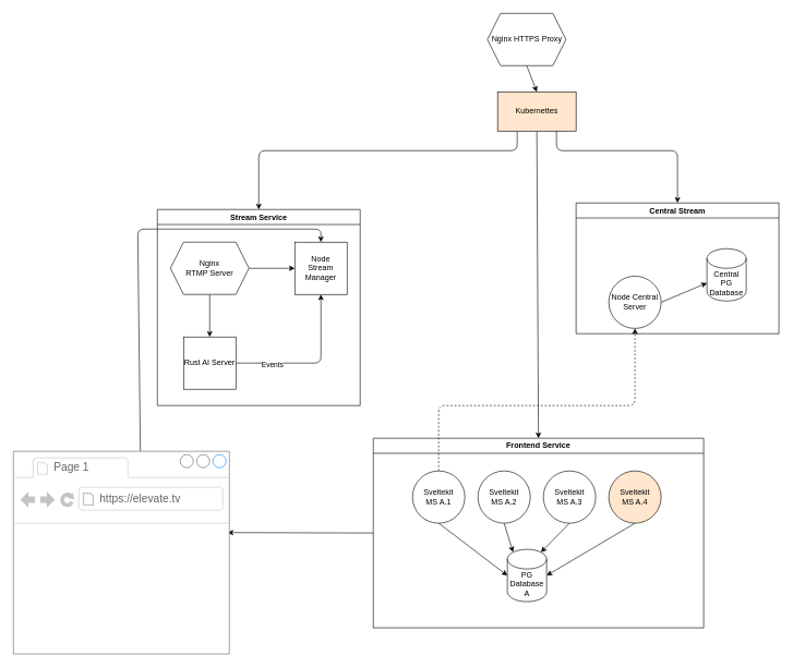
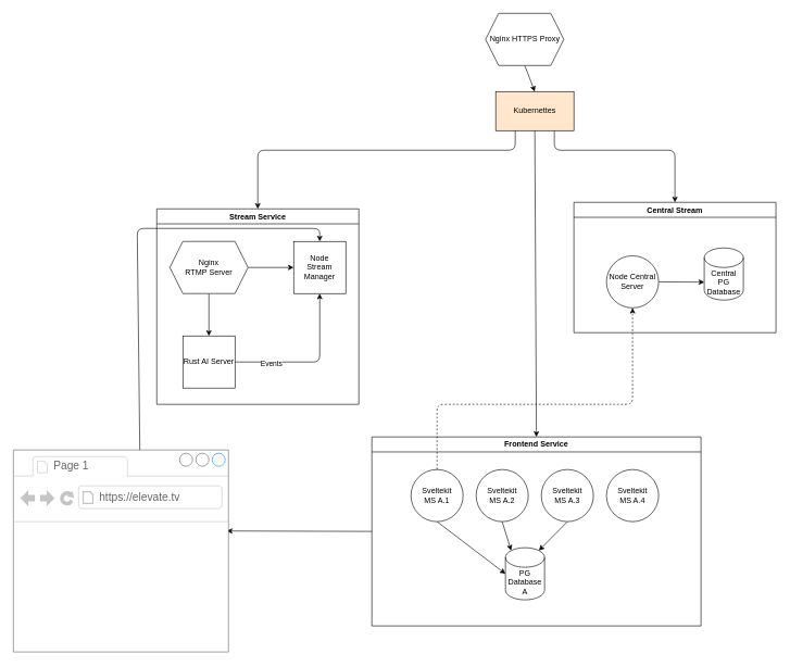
  <mxCell id="0" />
  <mxCell id="1" parent="0" />
  <mxCell id="2" style="edgeStyle=none;html=1;exitX=0.25;exitY=1;exitDx=0;exitDy=0;entryX=0.5;entryY=0;entryDx=0;entryDy=0;" edge="1" parent="1" source="5" target="6"><mxGeometry relative="1" as="geometry"><Array as="points"><mxPoint x="790" y="230" /><mxPoint x="395" y="230" /></Array></mxGeometry></mxCell>
  <mxCell id="3" style="edgeStyle=none;html=1;exitX=0.75;exitY=1;exitDx=0;exitDy=0;entryX=0.5;entryY=0;entryDx=0;entryDy=0;" edge="1" parent="1" source="5" target="14"><mxGeometry relative="1" as="geometry"><Array as="points"><mxPoint x="850" y="230" /><mxPoint x="1035" y="230" /></Array></mxGeometry></mxCell>
  <mxCell id="4" style="edgeStyle=none;html=1;exitX=0.5;exitY=1;exitDx=0;exitDy=0;entryX=0.5;entryY=0;entryDx=0;entryDy=0;" edge="1" parent="1" source="5" target="21"><mxGeometry relative="1" as="geometry" /></mxCell>
  <mxCell id="5" value="Kubernettes" style="rounded=0;whiteSpace=wrap;html=1;fillColor=#ffe6cc;" vertex="1" parent="1"><mxGeometry x="760" y="140" width="120" height="60" as="geometry" /></mxCell>
  <mxCell id="6" value="Stream Service" style="swimlane;" vertex="1" parent="1"><mxGeometry x="240" y="320" width="310" height="300" as="geometry" /></mxCell>
  <mxCell id="7" style="edgeStyle=none;html=1;exitX=0.5;exitY=1;exitDx=0;exitDy=0;" edge="1" parent="6" source="9" target="12"><mxGeometry relative="1" as="geometry" /></mxCell>
  <mxCell id="8" style="edgeStyle=none;html=1;exitX=1;exitY=0.5;exitDx=0;exitDy=0;entryX=0;entryY=0.5;entryDx=0;entryDy=0;" edge="1" parent="6" source="9" target="13"><mxGeometry relative="1" as="geometry" /></mxCell>
  <mxCell id="9" value="Nginx&lt;br&gt;RTMP Server" style="shape=hexagon;perimeter=hexagonPerimeter2;whiteSpace=wrap;html=1;fixedSize=1;" vertex="1" parent="6"><mxGeometry x="20" y="50" width="120" height="80" as="geometry" /></mxCell>
  <mxCell id="10" style="edgeStyle=none;html=1;exitX=1;exitY=0.5;exitDx=0;exitDy=0;entryX=0.5;entryY=1;entryDx=0;entryDy=0;" edge="1" parent="6" source="12" target="13"><mxGeometry relative="1" as="geometry"><Array as="points"><mxPoint x="250" y="235" /></Array></mxGeometry></mxCell>
  <mxCell id="11" value="Events" style="edgeLabel;html=1;align=center;verticalAlign=middle;resizable=0;points=[];" vertex="1" connectable="0" parent="10"><mxGeometry x="-0.533" y="-2" relative="1" as="geometry"><mxPoint as="offset" /></mxGeometry></mxCell>
  <mxCell id="12" value="Rust AI Server" style="whiteSpace=wrap;html=1;aspect=fixed;" vertex="1" parent="6"><mxGeometry x="40" y="195" width="80" height="80" as="geometry" /></mxCell>
  <mxCell id="13" value="Node&lt;br&gt;Stream Manager" style="whiteSpace=wrap;html=1;aspect=fixed;rounded=0;" vertex="1" parent="6"><mxGeometry x="210" y="50" width="80" height="80" as="geometry" /></mxCell>
  <mxCell id="14" value="Central Stream" style="swimlane;whiteSpace=wrap;html=1;" vertex="1" parent="1"><mxGeometry x="880" y="310" width="310" height="200" as="geometry" /></mxCell>
  <mxCell id="15" value="Central PG Database" style="shape=cylinder3;whiteSpace=wrap;html=1;boundedLbl=1;backgroundOutline=1;size=15;" vertex="1" parent="14"><mxGeometry x="200" y="70" width="60" height="80" as="geometry" /></mxCell>
  <mxCell id="16" style="edgeStyle=none;html=1;exitX=1;exitY=0.5;exitDx=0;exitDy=0;entryX=0;entryY=0;entryDx=0;entryDy=52.5;entryPerimeter=0;" edge="1" parent="14" source="17" target="15"><mxGeometry relative="1" as="geometry" /></mxCell>
- <mxCell id="17" value="Node Central Server" style="ellipse;whiteSpace=wrap;html=1;aspect=fixed;" vertex="1" parent="14"><mxGeometry x="50" y="112" width="80" height="80" as="geometry" /></mxCell>
+ <mxCell id="17" value="Node Central Server" style="ellipse;whiteSpace=wrap;html=1;aspect=fixed;" vertex="1" parent="14"><mxGeometry x="50" y="82" width="80" height="80" as="geometry" /></mxCell>
  <mxCell id="18" style="edgeStyle=none;html=1;exitX=0.5;exitY=1;exitDx=0;exitDy=0;entryX=0.5;entryY=0;entryDx=0;entryDy=0;" edge="1" parent="1" source="19" target="5"><mxGeometry relative="1" as="geometry" /></mxCell>
  <mxCell id="19" value="Nginx HTTPS Proxy" style="shape=hexagon;perimeter=hexagonPerimeter2;whiteSpace=wrap;html=1;fixedSize=1;" vertex="1" parent="1"><mxGeometry x="744.5" y="20" width="120" height="80" as="geometry" /></mxCell>
  <mxCell id="20" style="edgeStyle=none;html=1;exitX=0;exitY=0.5;exitDx=0;exitDy=0;entryX=0.992;entryY=0.401;entryDx=0;entryDy=0;entryPerimeter=0;" edge="1" parent="1" source="21" target="32"><mxGeometry relative="1" as="geometry" /></mxCell>
  <mxCell id="21" value="Frontend Service" style="swimlane;whiteSpace=wrap;html=1;" vertex="1" parent="1"><mxGeometry x="570" y="670" width="505" height="290" as="geometry" /></mxCell>
  <mxCell id="22" style="edgeStyle=none;html=1;exitX=0.5;exitY=1;exitDx=0;exitDy=0;entryX=0;entryY=0.5;entryDx=0;entryDy=0;entryPerimeter=0;" edge="1" parent="21" source="23" target="30"><mxGeometry relative="1" as="geometry" /></mxCell>
  <mxCell id="23" value="Sveltekit&lt;br&gt;MS A.1" style="ellipse;whiteSpace=wrap;html=1;aspect=fixed;" vertex="1" parent="21"><mxGeometry x="60" y="50" width="80" height="80" as="geometry" /></mxCell>
  <mxCell id="24" style="edgeStyle=none;html=1;exitX=0.5;exitY=1;exitDx=0;exitDy=0;entryX=0.145;entryY=0;entryDx=0;entryDy=4.35;entryPerimeter=0;" edge="1" parent="21" source="25" target="30"><mxGeometry relative="1" as="geometry" /></mxCell>
  <mxCell id="25" value="Sveltekit&lt;br&gt;MS A.2" style="ellipse;whiteSpace=wrap;html=1;aspect=fixed;" vertex="1" parent="21"><mxGeometry x="160" y="50" width="80" height="80" as="geometry" /></mxCell>
  <mxCell id="26" style="edgeStyle=none;html=1;exitX=0.5;exitY=1;exitDx=0;exitDy=0;entryX=0.855;entryY=0;entryDx=0;entryDy=4.35;entryPerimeter=0;" edge="1" parent="21" source="27" target="30"><mxGeometry relative="1" as="geometry" /></mxCell>
  <mxCell id="27" value="Sveltekit&lt;br&gt;MS A.3" style="ellipse;whiteSpace=wrap;html=1;aspect=fixed;" vertex="1" parent="21"><mxGeometry x="260" y="50" width="80" height="80" as="geometry" /></mxCell>
- <mxCell id="28" style="edgeStyle=none;html=1;exitX=0.5;exitY=1;exitDx=0;exitDy=0;entryX=1;entryY=0.5;entryDx=0;entryDy=0;entryPerimeter=0;" edge="1" parent="21" source="29" target="30"><mxGeometry relative="1" as="geometry" /></mxCell>
- <mxCell id="29" value="Sveltekit&lt;br&gt;MS A.4" style="ellipse;whiteSpace=wrap;html=1;aspect=fixed;fillColor=#ffe6cc;" vertex="1" parent="21"><mxGeometry x="360" y="50" width="80" height="80" as="geometry" /></mxCell>
+ <mxCell id="29" value="Sveltekit&lt;br&gt;MS A.4" style="ellipse;whiteSpace=wrap;html=1;aspect=fixed;" vertex="1" parent="21"><mxGeometry x="360" y="50" width="80" height="80" as="geometry" /></mxCell>
  <mxCell id="30" value="PG Database&lt;br&gt;A" style="shape=cylinder3;whiteSpace=wrap;html=1;boundedLbl=1;backgroundOutline=1;size=15;" vertex="1" parent="21"><mxGeometry x="205" y="170" width="60" height="80" as="geometry" /></mxCell>
  <mxCell id="31" style="edgeStyle=none;html=1;entryX=0.5;entryY=0;entryDx=0;entryDy=0;exitX=0.588;exitY=0.002;exitDx=0;exitDy=0;exitPerimeter=0;" edge="1" parent="1" source="32" target="13"><mxGeometry relative="1" as="geometry"><Array as="points"><mxPoint x="210" y="350" /><mxPoint x="490" y="350" /></Array></mxGeometry></mxCell>
  <mxCell id="32" value="" style="strokeWidth=1;shadow=0;dashed=0;align=center;html=1;shape=mxgraph.mockup.containers.browserWindow;rSize=0;strokeColor=#666666;strokeColor2=#008cff;strokeColor3=#c4c4c4;mainText=,;recursiveResize=0;" vertex="1" parent="1"><mxGeometry x="20" y="690" width="330" height="310" as="geometry" /></mxCell>
  <mxCell id="33" value="Page 1" style="strokeWidth=1;shadow=0;dashed=0;align=center;html=1;shape=mxgraph.mockup.containers.anchor;fontSize=17;fontColor=#666666;align=left;" vertex="1" parent="32"><mxGeometry x="60" y="12" width="110" height="26" as="geometry" /></mxCell>
  <mxCell id="34" value="https://elevate.tv" style="strokeWidth=1;shadow=0;dashed=0;align=center;html=1;shape=mxgraph.mockup.containers.anchor;rSize=0;fontSize=17;fontColor=#666666;align=left;" vertex="1" parent="32"><mxGeometry x="130" y="60" width="250" height="26" as="geometry" /></mxCell>
  <mxCell id="35" style="edgeStyle=none;html=1;exitX=0.5;exitY=0;exitDx=0;exitDy=0;dashed=1;" edge="1" parent="1" source="23" target="17"><mxGeometry relative="1" as="geometry"><Array as="points"><mxPoint x="670" y="620" /><mxPoint x="970" y="620" /></Array></mxGeometry></mxCell>
